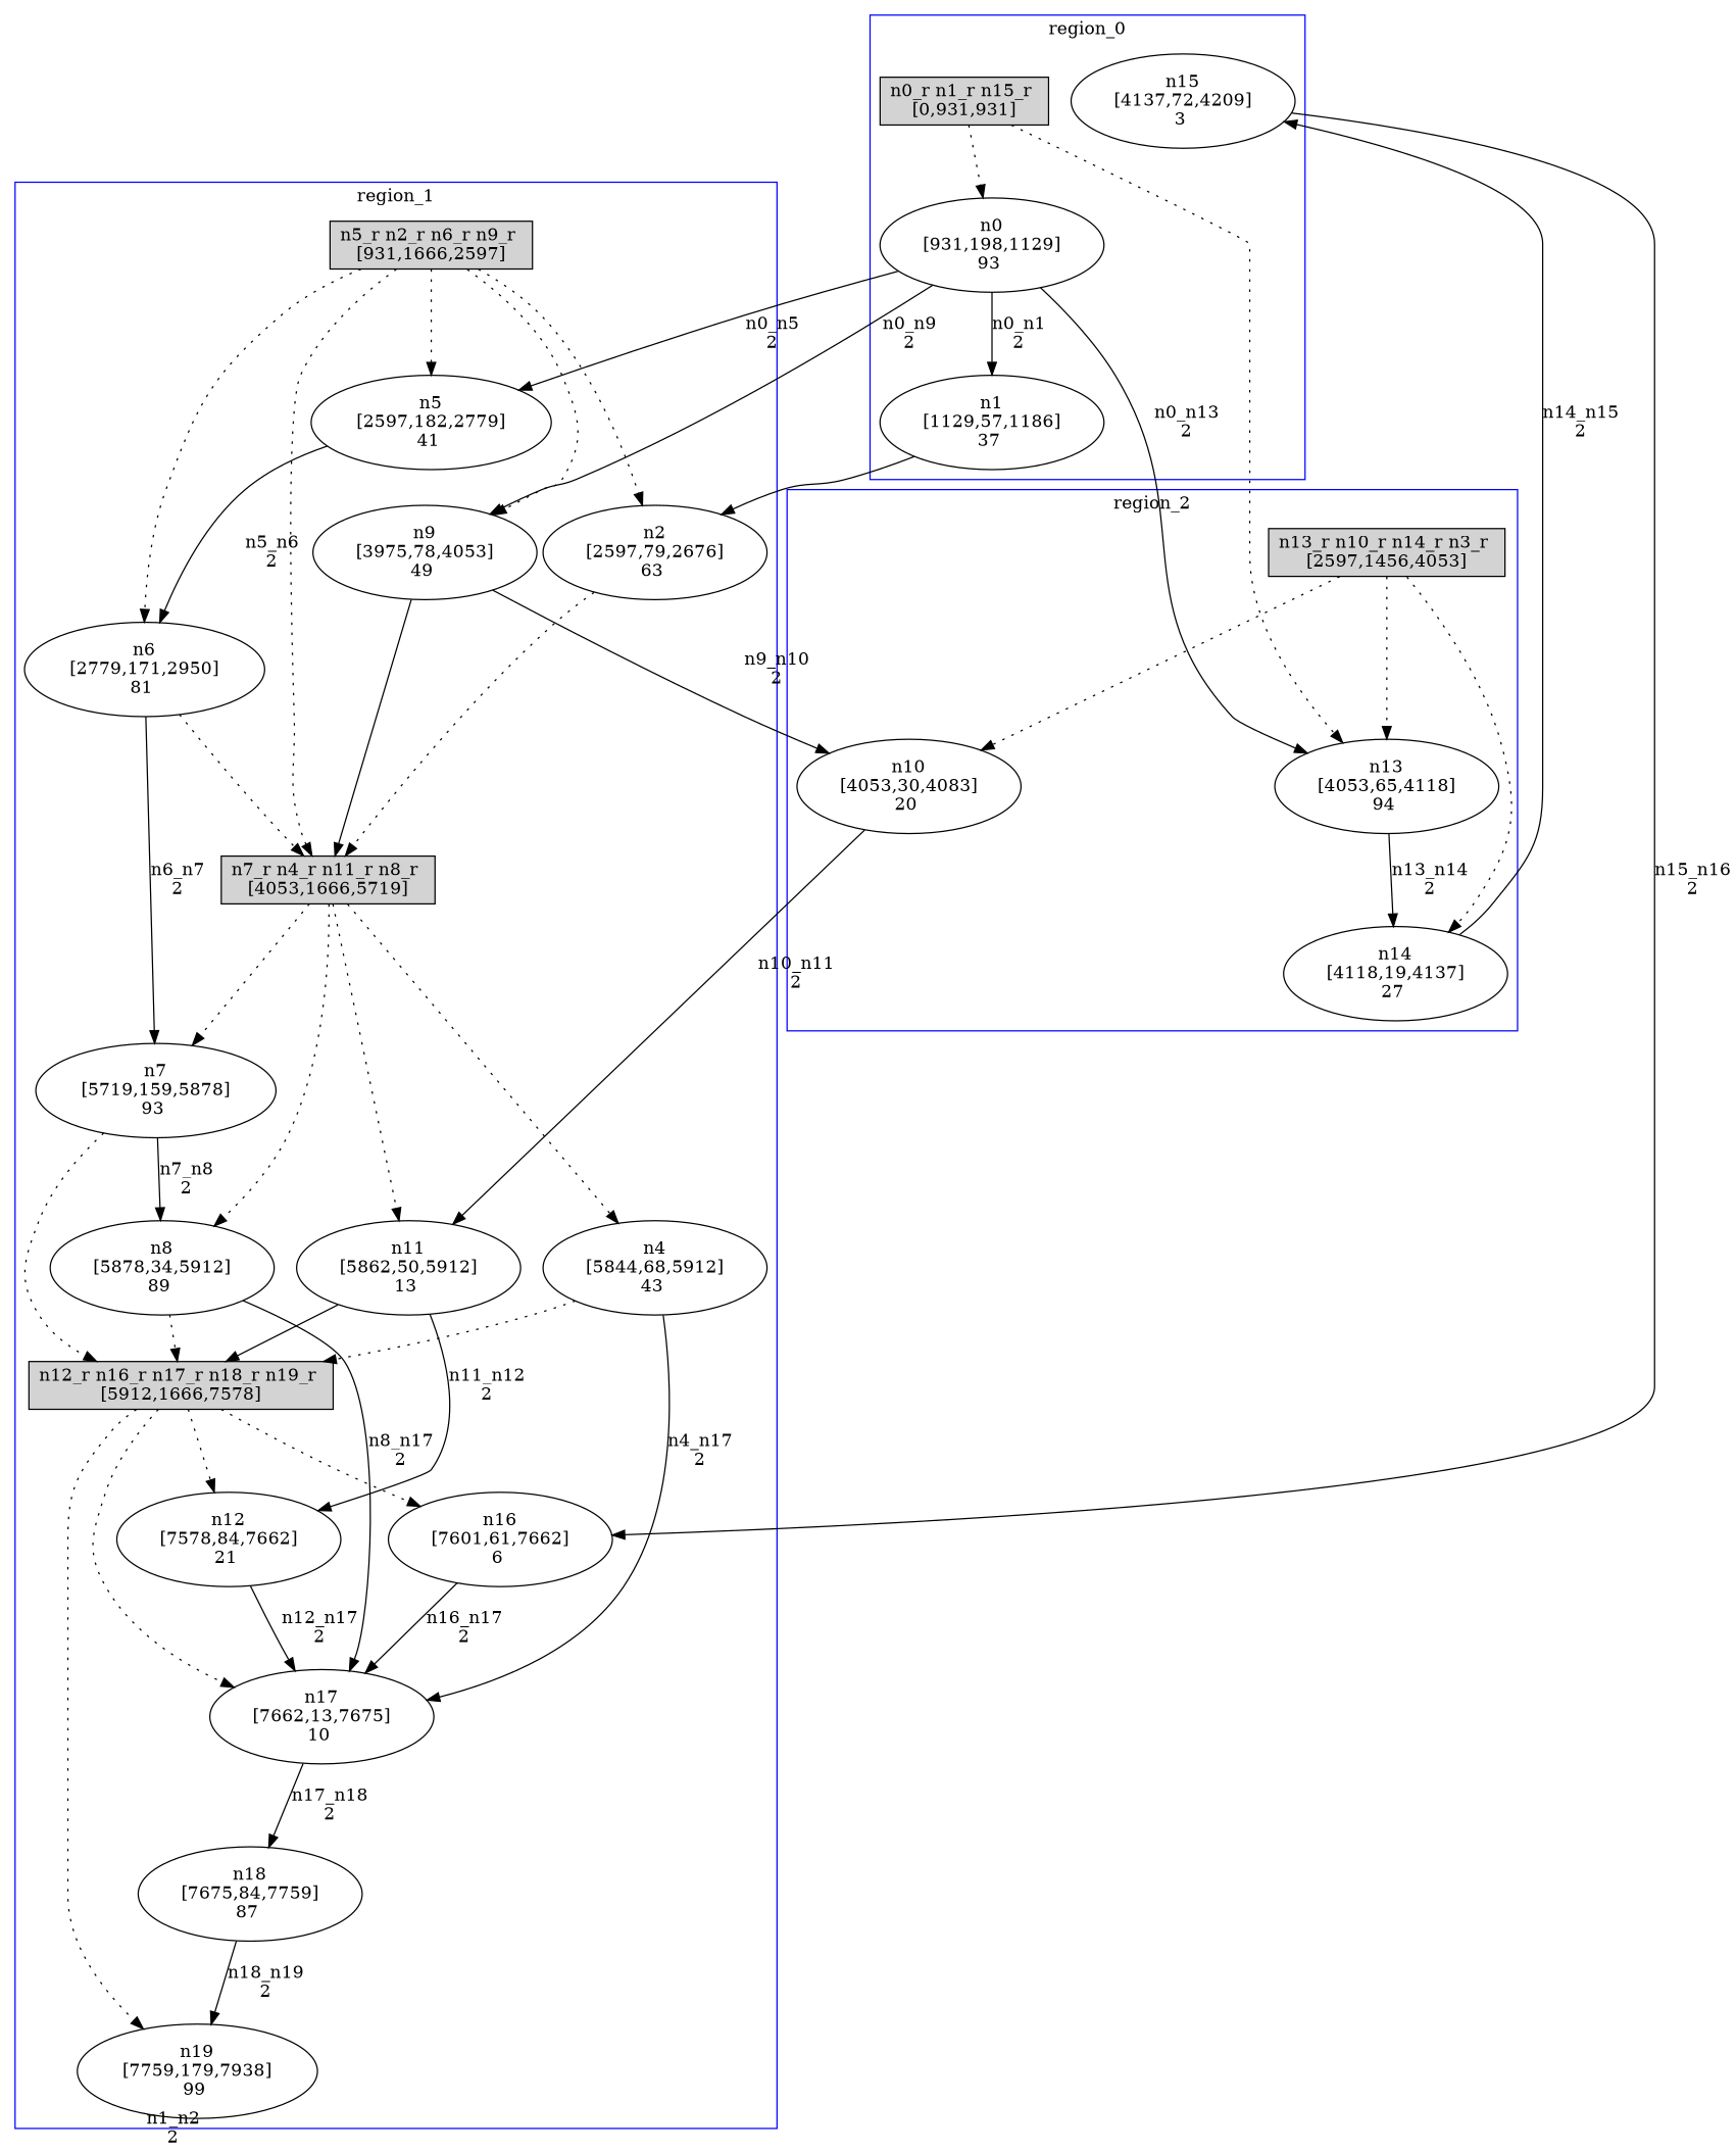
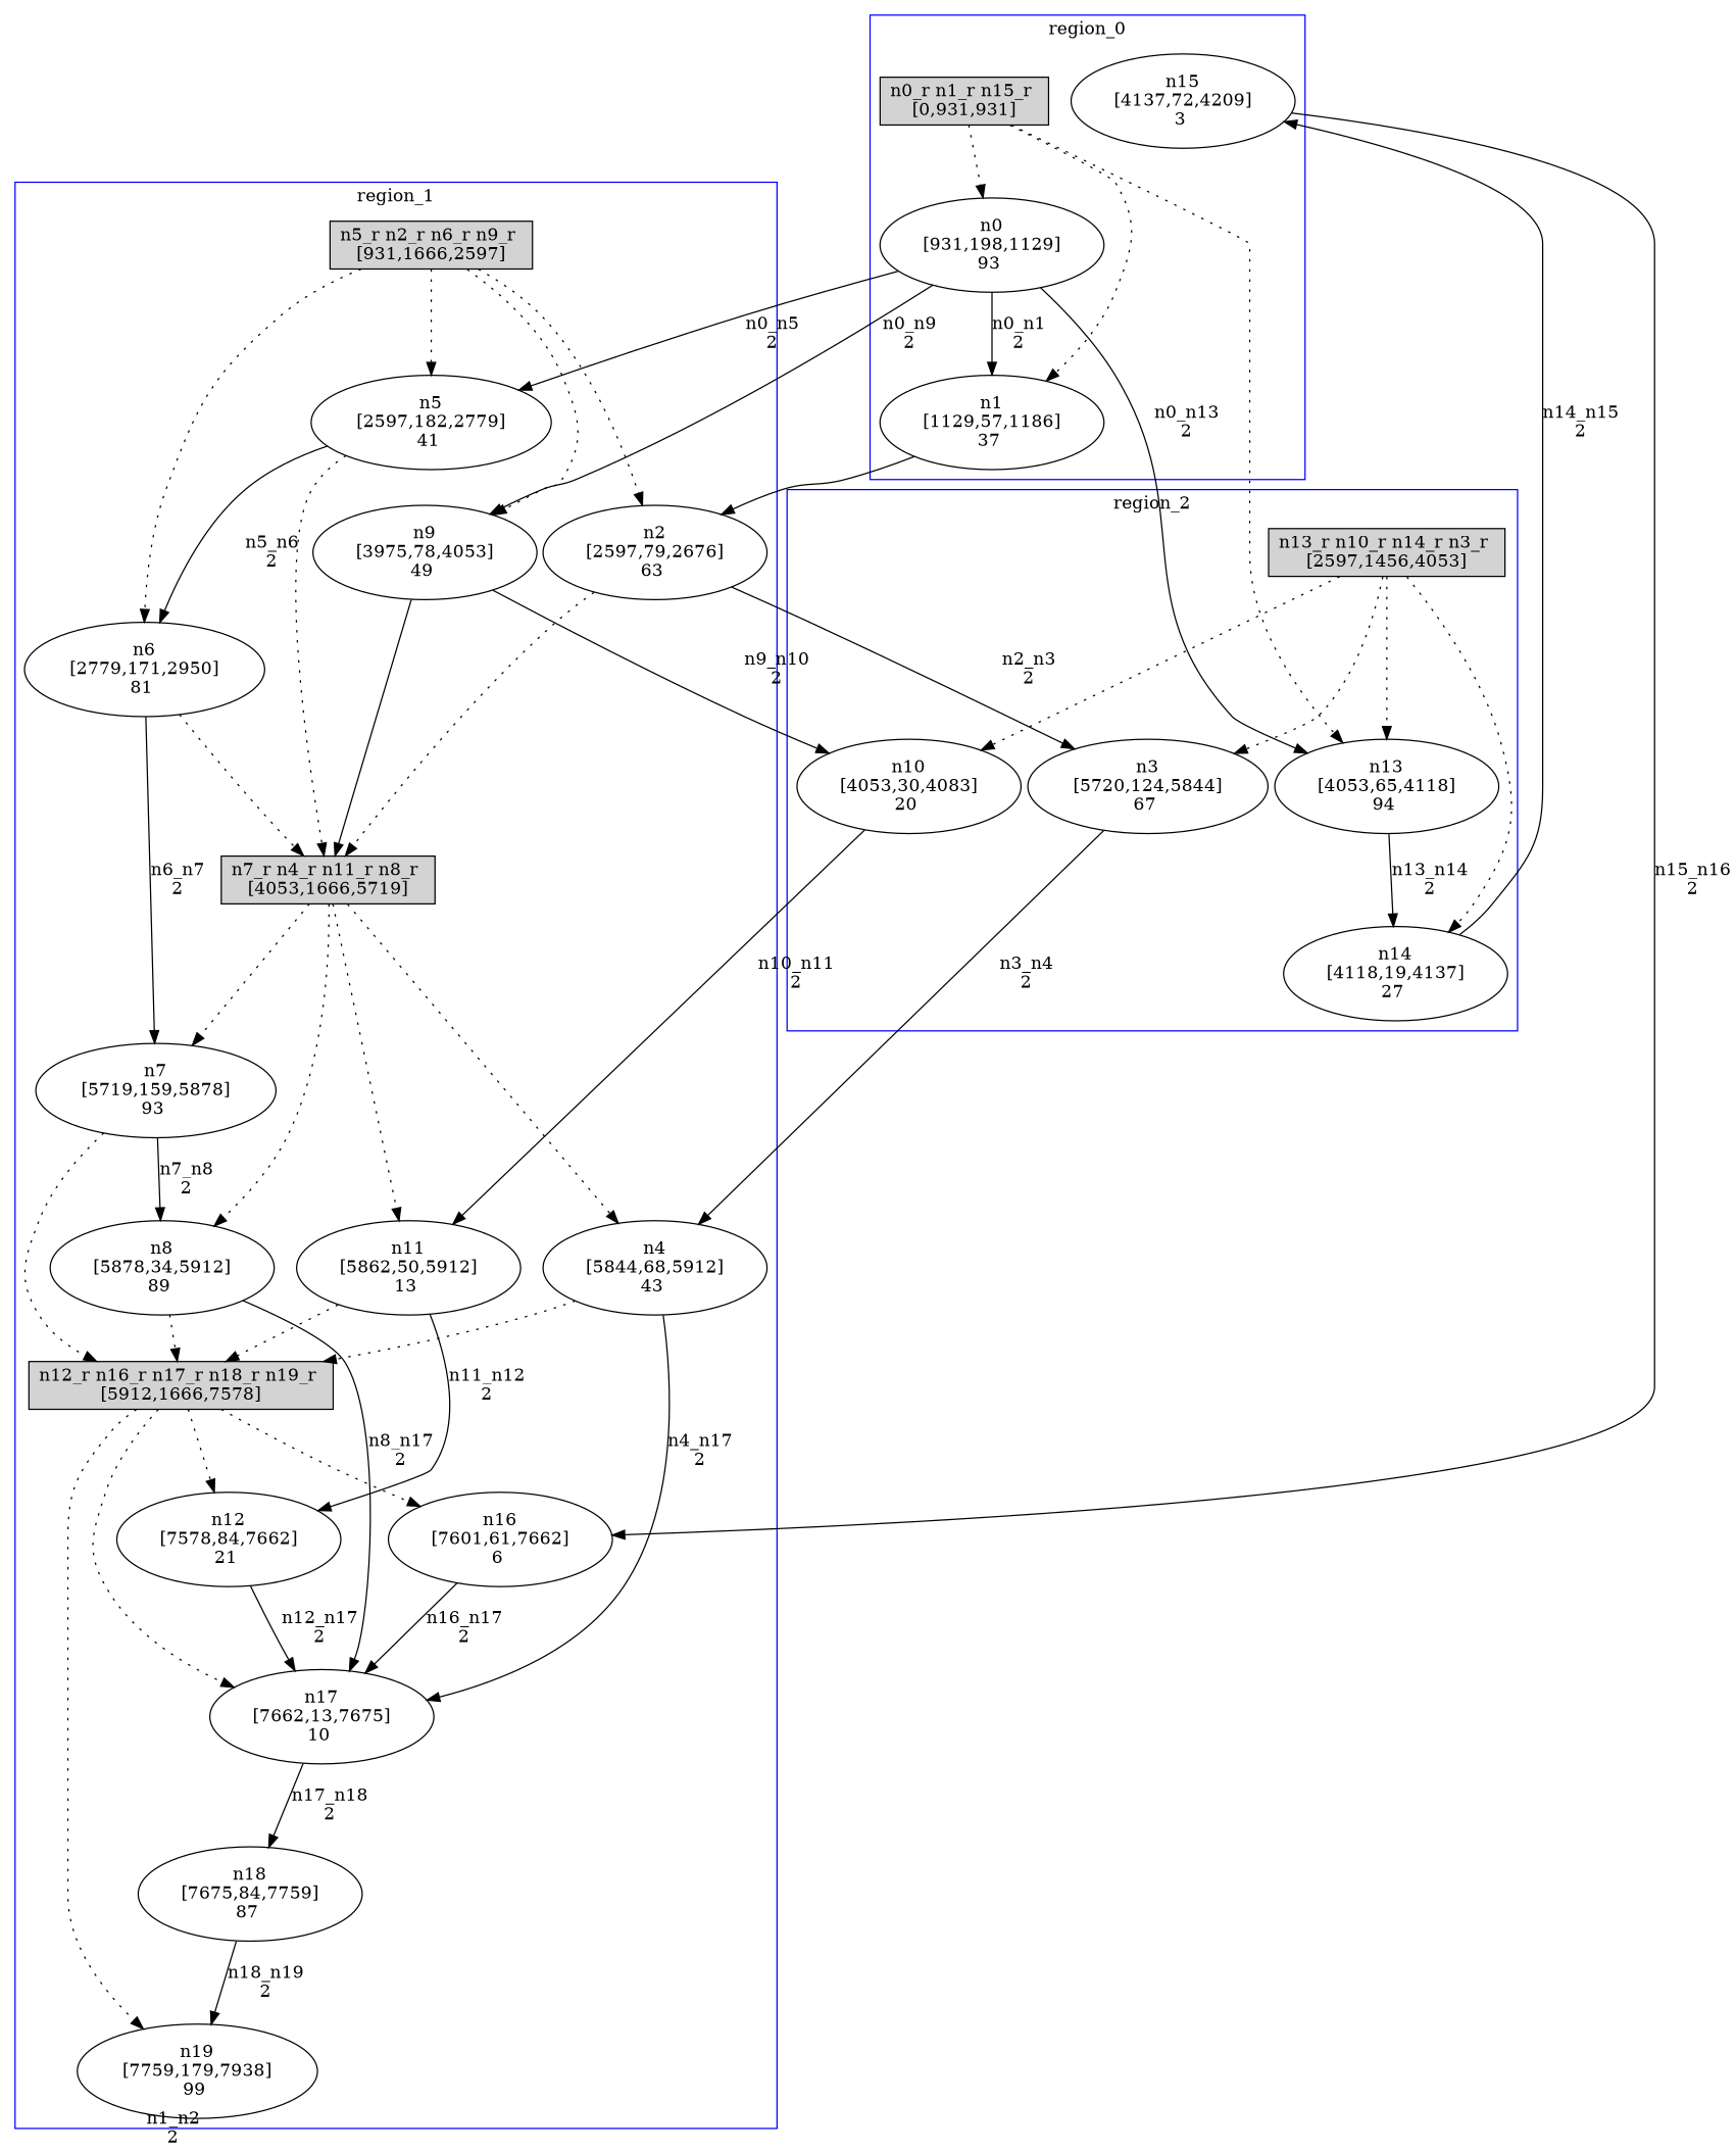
  digraph {
    edge [style=dotted]
    n1 [label="n0_r n1_r n15_r \n[0,931,931]" shape=box style=filled]
    n2 [label="n0\n[931,198,1129]\n93 "]
    n3 [label="n1\n[1129,57,1186]\n37 "]
    n4 [label="n15\n[4137,72,4209]\n3 "]
    n5 [label="n5_r n2_r n6_r n9_r \n[931,1666,2597]" shape=box style=filled]
    n6 [label="n5\n[2597,182,2779]\n41 "]
    n7 [label="n2\n[2597,79,2676]\n63 "]
    n8 [label="n6\n[2779,171,2950]\n81 "]
    n9 [label="n9\n[3975,78,4053]\n49 "]
    n10 [label="n7_r n4_r n11_r n8_r \n[4053,1666,5719]" shape=box style=filled]
    n11 [label="n7\n[5719,159,5878]\n93 "]
    n12 [label="n4\n[5844,68,5912]\n43 "]
    n13 [label="n11\n[5862,50,5912]\n13 "]
    n14 [label="n8\n[5878,34,5912]\n89 "]
    n15 [label="n12_r n16_r n17_r n18_r n19_r \n[5912,1666,7578]" shape=box style=filled]
    n16 [label="n12\n[7578,84,7662]\n21 "]
    n17 [label="n16\n[7601,61,7662]\n6 "]
    n18 [label="n17\n[7662,13,7675]\n10 "]
    n19 [label="n18\n[7675,84,7759]\n87 "]
    n20 [label="n19\n[7759,179,7938]\n99 "]
    n21 [label="n13_r n10_r n14_r n3_r \n[2597,1456,4053]" shape=box style=filled]
    n22 [label="n13\n[4053,65,4118]\n94 "]
    n23 [label="n10\n[4053,30,4083]\n20 "]
    n24 [label="n14\n[4118,19,4137]\n27 "]
+   n25 [label="n3\n[5720,124,5844]\n67 "]
    subgraph cluster_1 {
      color=blue
      label=region_0
      stytle=filled
      n1
      n2
      n3
      n4
    }
    subgraph cluster_2 {
      color=blue
      label=region_1
      stytle=filled
      n5
      n6
      n7
      n8
      n9
      n10
      n11
      n12
      n13
      n14
      n15
      n16
      n17
      n18
      n19
      n20
    }
    subgraph cluster_3 {
      color=blue
      label=region_2
      stytle=filled
      n21
      n22
      n23
      n24
+     n25
    }
    n1 -> n2
+   n1 -> n3
    n1 -> n22
    n2 -> n3 [label="n0_n1\n2" style=""]
    n2 -> n6 [label="n0_n5\n2" style=""]
    n2 -> n9 [label="n0_n9\n2" style=""]
    n2 -> n22 [label="n0_n13\n2" style=""]
    n3 -> n7 [label="n1_n2\n2" style=""]
    n4 -> n17 [label="n15_n16\n2" style=""]
    n5 -> n6
    n5 -> n7
    n5 -> n8
    n5 -> n9
    n6 -> n8 [label="n5_n6\n2" style=""]
-   n5 -> n10
+   n6 -> n10
    n7 -> n10
+   n7 -> n25 [label="n2_n3\n2" style=""]
    n8 -> n10
    n8 -> n11 [label="n6_n7\n2" style=""]
    n9 -> n10 [style=solid]
    n9 -> n23 [label="n9_n10\n2" style=""]
    n10 -> n11
    n10 -> n12
    n10 -> n13
    n10 -> n14
    n11 -> n14 [label="n7_n8\n2" style=""]
    n11 -> n15
    n12 -> n15
    n12 -> n18 [label="n4_n17\n2" style=""]
-   n13 -> n15 [style=solid]
+   n13 -> n15
    n13 -> n16 [label="n11_n12\n2" style=""]
    n14 -> n15
    n14 -> n18 [label="n8_n17\n2" style=""]
    n15 -> n16
    n15 -> n17
    n15 -> n18
    n15 -> n20
    n16 -> n18 [label="n12_n17\n2" style=""]
    n17 -> n18 [label="n16_n17\n2" style=""]
    n18 -> n19 [label="n17_n18\n2" style=""]
    n19 -> n20 [label="n18_n19\n2" style=""]
    n21 -> n22
    n21 -> n23
    n21 -> n24
+   n21 -> n25
    n22 -> n24 [label="n13_n14\n2" style=""]
    n23 -> n13 [label="n10_n11\n2" style=""]
    n24 -> n4 [label="n14_n15\n2" style=""]
+   n25 -> n12 [label="n3_n4\n2" style=""]
  }
